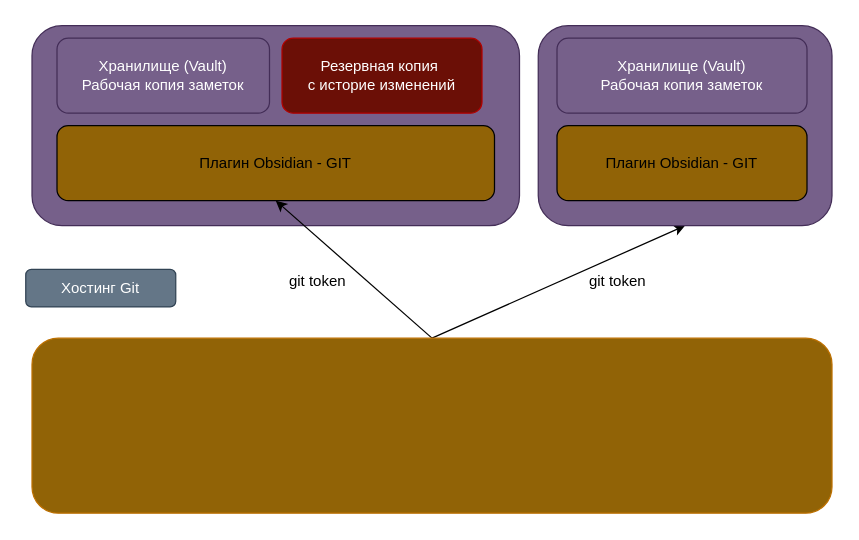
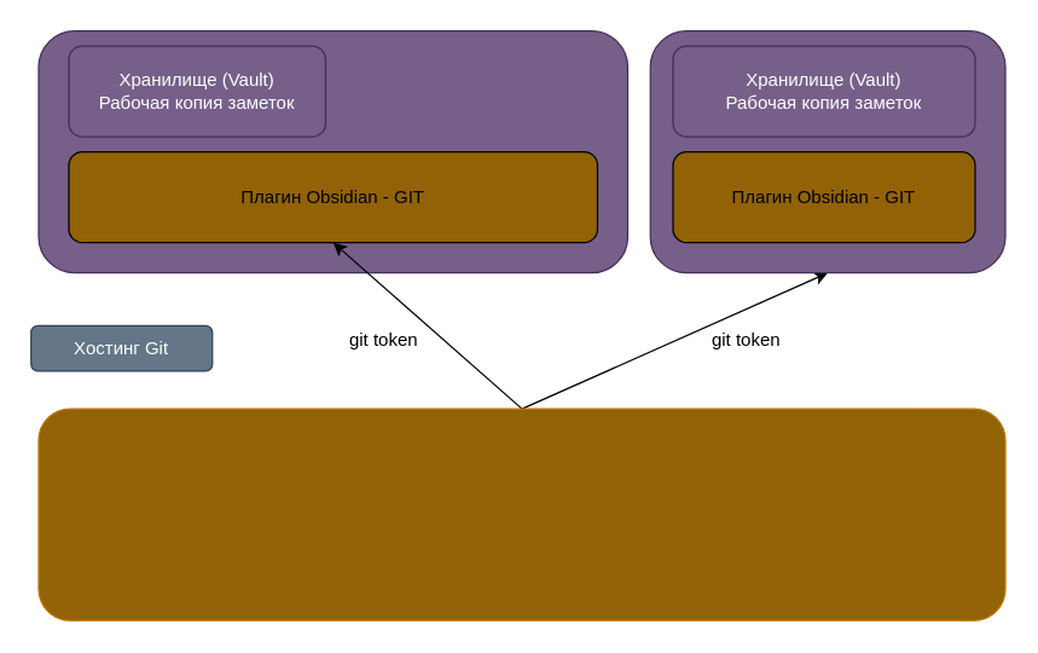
  <mxCell id="0" />
  <mxCell id="1" parent="0" />
  <mxCell id="2" value="" style="rounded=1;whiteSpace=wrap;html=1;fillColor=#76608a;fontColor=#ffffff;strokeColor=#432D57;" vertex="1" parent="1"><mxGeometry x="25" y="20" width="390" height="160" as="geometry" /></mxCell>
  <mxCell id="3" style="edgeStyle=none;html=1;entryX=0.5;entryY=1;entryDx=0;entryDy=0;exitX=0.5;exitY=0;exitDx=0;exitDy=0;" edge="1" parent="1" source="5" target="7"><mxGeometry relative="1" as="geometry"><mxPoint x="305" y="250" as="sourcePoint" /></mxGeometry></mxCell>
  <mxCell id="4" style="edgeStyle=none;html=1;exitX=0.5;exitY=0;exitDx=0;exitDy=0;entryX=0.5;entryY=1;entryDx=0;entryDy=0;" edge="1" parent="1" source="5" target="6"><mxGeometry relative="1" as="geometry" /></mxCell>
  <mxCell id="5" value="" style="rounded=1;whiteSpace=wrap;html=1;fillColor=#916306;fontColor=#000000;strokeColor=#BD7000;" vertex="1" parent="1"><mxGeometry x="25" y="270" width="640" height="140" as="geometry" /></mxCell>
  <mxCell id="6" value="" style="rounded=1;whiteSpace=wrap;html=1;fillColor=#76608a;fontColor=#ffffff;strokeColor=#432D57;" vertex="1" parent="1"><mxGeometry x="430" y="20" width="235" height="160" as="geometry" /></mxCell>
  <mxCell id="7" value="Плагин Obsidian - GIT" style="rounded=1;whiteSpace=wrap;html=1;fillColor=#916306;" vertex="1" parent="1"><mxGeometry x="45" y="100" width="350" height="60" as="geometry" /></mxCell>
  <mxCell id="8" value="Хранилище (Vault)&lt;br&gt;Рабочая копия заметок" style="rounded=1;whiteSpace=wrap;html=1;fillColor=#76608a;fontColor=#ffffff;strokeColor=#432D57;" vertex="1" parent="1"><mxGeometry x="45" y="30" width="170" height="60" as="geometry" /></mxCell>
- <mxCell id="9" value="Резервная копия&amp;nbsp;&lt;br&gt;с историе изменений" style="rounded=1;whiteSpace=wrap;html=1;strokeColor=#B20000;fillColor=#6B0F06;fontColor=#ffffff;" vertex="1" parent="1"><mxGeometry x="225" y="30" width="160" height="60" as="geometry" /></mxCell>
  <mxCell id="10" value="Плагин Obsidian - GIT" style="rounded=1;whiteSpace=wrap;html=1;fillColor=#916306;" vertex="1" parent="1"><mxGeometry x="445" y="100" width="200" height="60" as="geometry" /></mxCell>
  <mxCell id="11" value="Хранилище (Vault)&lt;br&gt;Рабочая копия заметок" style="rounded=1;whiteSpace=wrap;html=1;fillColor=#76608a;fontColor=#ffffff;strokeColor=#432D57;" vertex="1" parent="1"><mxGeometry x="445" y="30" width="200" height="60" as="geometry" /></mxCell>
  <mxCell id="12" value="Хостинг Git" style="rounded=1;whiteSpace=wrap;html=1;strokeColor=#314354;fillColor=#647687;fontColor=#ffffff;" vertex="1" parent="1"><mxGeometry x="20" y="215" width="120" height="30" as="geometry" /></mxCell>
  <mxCell id="13" value="git token" style="text;strokeColor=none;fillColor=none;align=left;verticalAlign=middle;spacingLeft=4;spacingRight=4;overflow=hidden;points=[[0,0.5],[1,0.5]];portConstraint=eastwest;rotatable=0;whiteSpace=wrap;html=1;" vertex="1" parent="1"><mxGeometry x="225" y="210" width="80" height="30" as="geometry" /></mxCell>
  <mxCell id="14" value="git token" style="text;strokeColor=none;fillColor=none;align=left;verticalAlign=middle;spacingLeft=4;spacingRight=4;overflow=hidden;points=[[0,0.5],[1,0.5]];portConstraint=eastwest;rotatable=0;whiteSpace=wrap;html=1;" vertex="1" parent="1"><mxGeometry x="465" y="210" width="80" height="30" as="geometry" /></mxCell>
